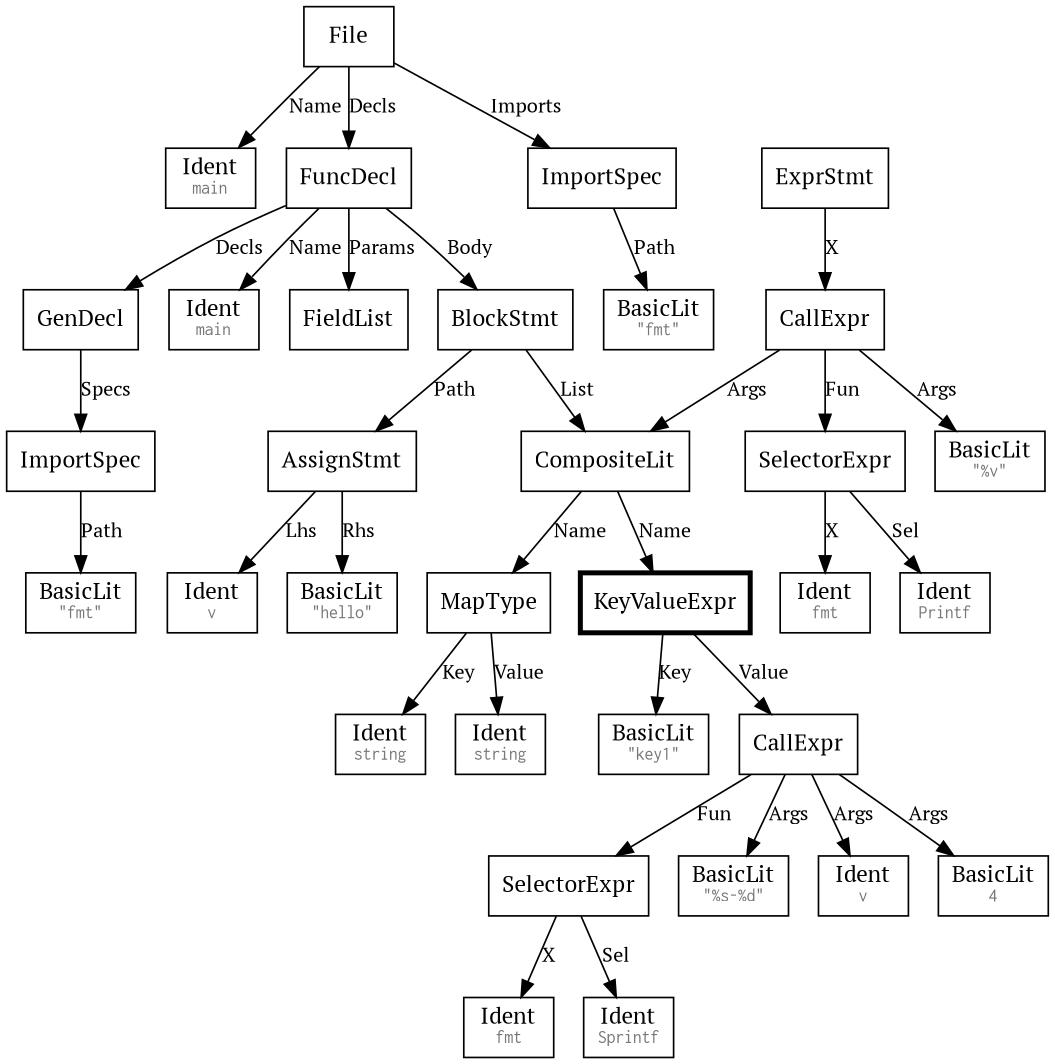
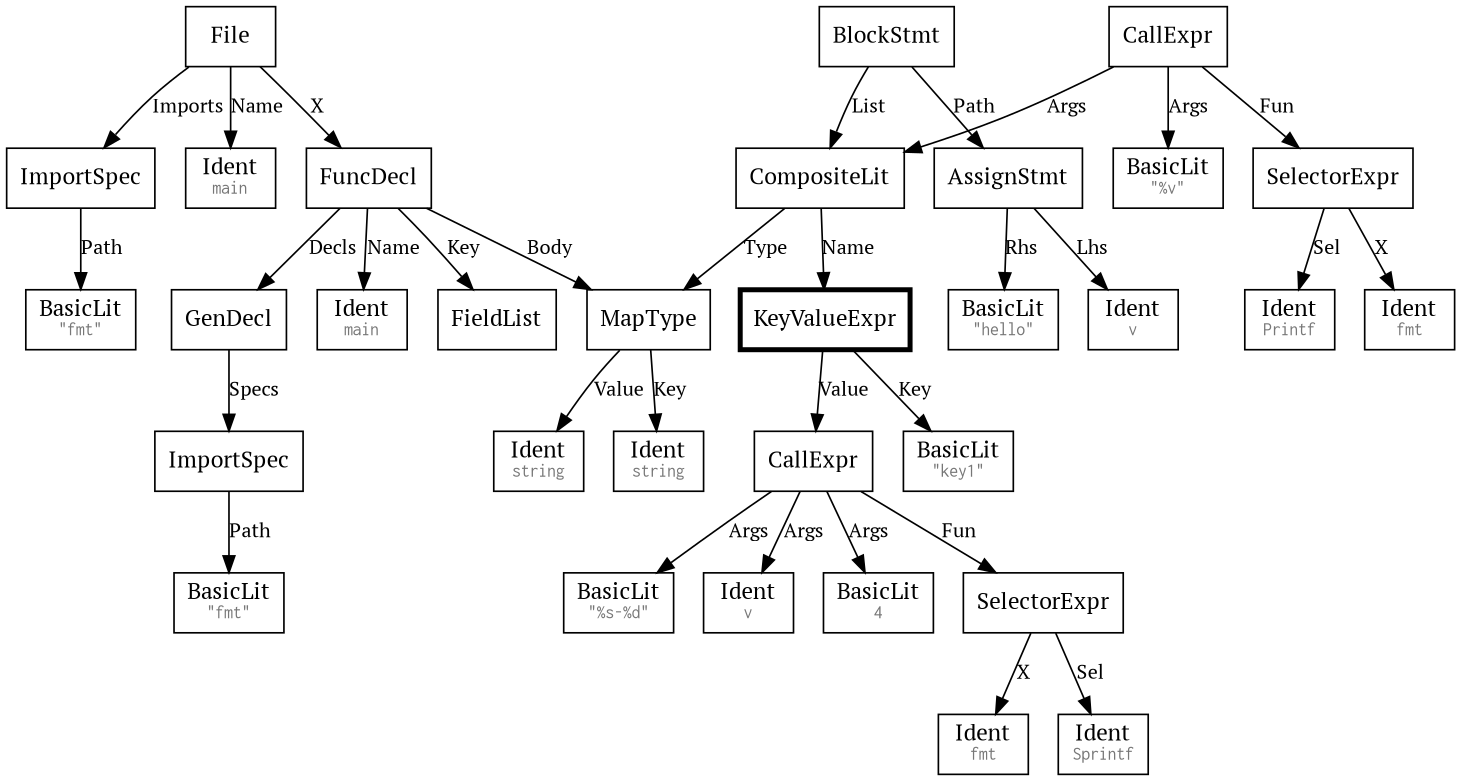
  digraph {
    fontname="PT Serif"
    node [fontname="PT Serif" shape=box]
    edge [fontname="PT Serif" fontsize=12.0]
    n1 [label=<File>]
    n2 [label=<Ident<br/><font point-size="11.0" face="courier" color="#777777">main</font>>]
    n3 [label=<FuncDecl>]
    n4 [label=<ImportSpec>]
    n5 [label=<GenDecl>]
    n6 [label=<ImportSpec>]
    n7 [label=<Ident<br/><font point-size="11.0" face="courier" color="#777777">main</font>>]
    n8 [label=<FieldList>]
    n9 [label=<BlockStmt>]
    n10 [label=<BasicLit<br/><font point-size="11.0" face="courier" color="#777777">&#34;fmt&#34;</font>>]
    n11 [label=<BasicLit<br/><font point-size="11.0" face="courier" color="#777777">&#34;fmt&#34;</font>>]
    n12 [label=<AssignStmt>]
    n13 [label=<CompositeLit>]
    n14 [label=<Ident<br/><font point-size="11.0" face="courier" color="#777777">v</font>>]
    n15 [label=<BasicLit<br/><font point-size="11.0" face="courier" color="#777777">&#34;hello&#34;</font>>]
-   n16 [label=<ExprStmt>]
    n17 [label=<CallExpr>]
    n18 [label=<SelectorExpr>]
    n19 [label=<BasicLit<br/><font point-size="11.0" face="courier" color="#777777">&#34;%v&#34;</font>>]
    n20 [label=<Ident<br/><font point-size="11.0" face="courier" color="#777777">fmt</font>>]
    n21 [label=<Ident<br/><font point-size="11.0" face="courier" color="#777777">Printf</font>>]
    n22 [label=<MapType>]
    n23 [label=<KeyValueExpr> penwidth=3.0]
    n24 [label=<Ident<br/><font point-size="11.0" face="courier" color="#777777">string</font>>]
    n25 [label=<Ident<br/><font point-size="11.0" face="courier" color="#777777">string</font>>]
    n26 [label=<BasicLit<br/><font point-size="11.0" face="courier" color="#777777">&#34;key1&#34;</font>>]
    n27 [label=<CallExpr>]
    n28 [label=<SelectorExpr>]
    n29 [label=<BasicLit<br/><font point-size="11.0" face="courier" color="#777777">&#34;%s-%d&#34;</font>>]
    n30 [label=<Ident<br/><font point-size="11.0" face="courier" color="#777777">v</font>>]
    n31 [label=<BasicLit<br/><font point-size="11.0" face="courier" color="#777777">4</font>>]
    n32 [label=<Ident<br/><font point-size="11.0" face="courier" color="#777777">fmt</font>>]
    n33 [label=<Ident<br/><font point-size="11.0" face="courier" color="#777777">Sprintf</font>>]
    n1 -> n2 [label=Name]
-   n1 -> n3 [label=Decls]
+   n1 -> n3 [label=X]
    n1 -> n4 [label=Imports]
    n3 -> n5 [label=Decls]
    n3 -> n7 [label=Name]
-   n3 -> n8 [label=Params]
-   n3 -> n9 [label=Body]
+   n3 -> n8 [label=Key]
+   n3 -> n22 [label=Body]
    n4 -> n10 [label=Path]
    n5 -> n6 [label=Specs]
    n6 -> n11 [label=Path]
    n9 -> n12 [label=Path]
    n9 -> n13 [label=List]
    n12 -> n14 [label=Lhs]
    n12 -> n15 [label=Rhs]
-   n13 -> n22 [label=Name]
+   n13 -> n22 [label=Type]
    n13 -> n23 [label=Name]
-   n16 -> n17 [label=X]
    n17 -> n13 [label=Args]
    n17 -> n18 [label=Fun]
    n17 -> n19 [label=Args]
    n18 -> n20 [label=X]
    n18 -> n21 [label=Sel]
    n22 -> n24 [label=Key]
    n22 -> n25 [label=Value]
    n23 -> n26 [label=Key]
    n23 -> n27 [label=Value]
    n27 -> n28 [label=Fun]
    n27 -> n29 [label=Args]
    n27 -> n30 [label=Args]
    n27 -> n31 [label=Args]
    n28 -> n32 [label=X]
    n28 -> n33 [label=Sel]
  }
